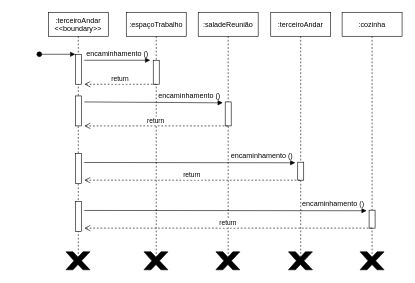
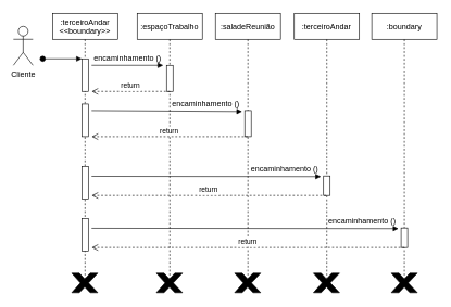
  <mxCell id="0" />
  <mxCell id="1" parent="0" />
  <mxCell id="2" value=":terceiroAndar&#10;&lt;&lt;boundary&gt;&gt;" style="shape=umlLifeline;perimeter=lifelinePerimeter;container=1;collapsible=0;recursiveResize=0;rounded=0;shadow=0;strokeWidth=1;" vertex="1" parent="1"><mxGeometry x="80" y="20" width="100" height="410" as="geometry" /></mxCell>
  <mxCell id="3" value="" style="points=[];perimeter=orthogonalPerimeter;rounded=0;shadow=0;strokeWidth=1;" vertex="1" parent="2"><mxGeometry x="45" y="70" width="10" height="50" as="geometry" /></mxCell>
  <mxCell id="4" value="" style="verticalAlign=bottom;startArrow=oval;endArrow=block;startSize=8;shadow=0;strokeWidth=1;" edge="1" parent="2" target="3"><mxGeometry x="0.167" y="10" relative="1" as="geometry"><mxPoint x="-15" y="70" as="sourcePoint" /><mxPoint as="offset" /></mxGeometry></mxCell>
  <mxCell id="5" value=":espaçoTrabalho" style="shape=umlLifeline;perimeter=lifelinePerimeter;container=1;collapsible=0;recursiveResize=0;rounded=0;shadow=0;strokeWidth=1;" vertex="1" parent="1"><mxGeometry x="210" y="20" width="100" height="420" as="geometry" /></mxCell>
  <mxCell id="6" value="" style="points=[];perimeter=orthogonalPerimeter;rounded=0;shadow=0;strokeWidth=1;" vertex="1" parent="5"><mxGeometry x="45" y="80" width="10" height="40" as="geometry" /></mxCell>
  <mxCell id="7" value="return" style="verticalAlign=bottom;endArrow=open;dashed=1;endSize=8;shadow=0;strokeWidth=1;" edge="1" parent="1"><mxGeometry relative="1" as="geometry"><mxPoint x="140" y="140" as="targetPoint" /><mxPoint x="260" y="140" as="sourcePoint" /><Array as="points" /></mxGeometry></mxCell>
  <mxCell id="8" value="" style="verticalAlign=bottom;endArrow=block;shadow=0;strokeWidth=1;" edge="1" parent="1"><mxGeometry relative="1" as="geometry"><mxPoint x="140" y="100" as="sourcePoint" /><mxPoint x="250" y="100" as="targetPoint" /></mxGeometry></mxCell>
+ <mxCell id="9" value="Cliente" style="shape=umlActor;verticalLabelPosition=bottom;verticalAlign=top;html=1;outlineConnect=0;" vertex="1" parent="1"><mxGeometry x="20" y="40" width="30" height="60" as="geometry" /></mxCell>
  <mxCell id="10" value="encaminhamento ()" style="text;html=1;align=center;verticalAlign=middle;resizable=0;points=[];autosize=1;strokeColor=none;" vertex="1" parent="1"><mxGeometry x="135" y="80" width="120" height="20" as="geometry" /></mxCell>
  <mxCell id="11" value="" style="verticalLabelPosition=bottom;verticalAlign=top;html=1;shape=mxgraph.basic.x;fillColor=#000000;" vertex="1" parent="1"><mxGeometry x="109.5" y="419.5" width="40" height="30" as="geometry" /></mxCell>
  <mxCell id="12" value=":saladeReunião" style="shape=umlLifeline;perimeter=lifelinePerimeter;container=1;collapsible=0;recursiveResize=0;rounded=0;shadow=0;strokeWidth=1;" vertex="1" parent="1"><mxGeometry x="330" y="20" width="100" height="420" as="geometry" /></mxCell>
  <mxCell id="13" value=":terceiroAndar" style="shape=umlLifeline;perimeter=lifelinePerimeter;container=1;collapsible=0;recursiveResize=0;rounded=0;shadow=0;strokeWidth=1;" vertex="1" parent="1"><mxGeometry x="451" y="20" width="100" height="410" as="geometry" /></mxCell>
  <mxCell id="14" value="" style="points=[];perimeter=orthogonalPerimeter;rounded=0;shadow=0;strokeWidth=1;" vertex="1" parent="1"><mxGeometry x="496" y="270" width="10" height="30" as="geometry" /></mxCell>
  <mxCell id="15" value="" style="verticalLabelPosition=bottom;verticalAlign=top;html=1;shape=mxgraph.basic.x;fillColor=#000000;" vertex="1" parent="1"><mxGeometry x="359.5" y="419.5" width="40" height="30" as="geometry" /></mxCell>
  <mxCell id="16" value="" style="endArrow=none;dashed=1;html=1;" edge="1" parent="1"><mxGeometry width="50" height="50" relative="1" as="geometry"><mxPoint x="130" y="285.5" as="sourcePoint" /><mxPoint x="129.5" y="270" as="targetPoint" /></mxGeometry></mxCell>
  <mxCell id="17" value="" style="verticalLabelPosition=bottom;verticalAlign=top;html=1;shape=mxgraph.basic.x;fillColor=#000000;" vertex="1" parent="1"><mxGeometry x="239.5" y="419.5" width="40" height="30" as="geometry" /></mxCell>
  <mxCell id="18" value="" style="points=[];perimeter=orthogonalPerimeter;rounded=0;shadow=0;strokeWidth=1;" vertex="1" parent="1"><mxGeometry x="125" y="255.5" width="10" height="50" as="geometry" /></mxCell>
  <mxCell id="19" value="" style="verticalLabelPosition=bottom;verticalAlign=top;html=1;shape=mxgraph.basic.x;fillColor=#000000;" vertex="1" parent="1"><mxGeometry x="480.5" y="419.5" width="40" height="30" as="geometry" /></mxCell>
  <mxCell id="20" value="encaminhamento ()" style="text;html=1;align=center;verticalAlign=middle;resizable=0;points=[];autosize=1;strokeColor=none;" vertex="1" parent="1"><mxGeometry x="376" y="250" width="120" height="20" as="geometry" /></mxCell>
  <mxCell id="21" value="" style="verticalAlign=bottom;endArrow=block;shadow=0;strokeWidth=1;entryX=-0.4;entryY=0.033;entryDx=0;entryDy=0;entryPerimeter=0;" edge="1" parent="1" target="14"><mxGeometry relative="1" as="geometry"><mxPoint x="140" y="270.5" as="sourcePoint" /><mxPoint x="245" y="270" as="targetPoint" /></mxGeometry></mxCell>
  <mxCell id="22" value="" style="points=[];perimeter=orthogonalPerimeter;rounded=0;shadow=0;strokeWidth=1;" vertex="1" parent="1"><mxGeometry x="125" y="159.5" width="10" height="50" as="geometry" /></mxCell>
  <mxCell id="23" value="" style="points=[];perimeter=orthogonalPerimeter;rounded=0;shadow=0;strokeWidth=1;" vertex="1" parent="1"><mxGeometry x="375" y="169.5" width="10" height="40" as="geometry" /></mxCell>
  <mxCell id="24" value="return" style="verticalAlign=bottom;endArrow=open;dashed=1;endSize=8;shadow=0;strokeWidth=1;" edge="1" parent="1" source="12"><mxGeometry relative="1" as="geometry"><mxPoint x="140" y="209.5" as="targetPoint" /><mxPoint x="260" y="209.5" as="sourcePoint" /><Array as="points" /></mxGeometry></mxCell>
  <mxCell id="25" value="" style="verticalAlign=bottom;endArrow=block;shadow=0;strokeWidth=1;entryX=0.967;entryY=1.075;entryDx=0;entryDy=0;entryPerimeter=0;" edge="1" parent="1" target="26"><mxGeometry relative="1" as="geometry"><mxPoint x="140" y="169.5" as="sourcePoint" /><mxPoint x="250" y="169.5" as="targetPoint" /></mxGeometry></mxCell>
  <mxCell id="26" value="encaminhamento ()" style="text;html=1;align=center;verticalAlign=middle;resizable=0;points=[];autosize=1;strokeColor=none;" vertex="1" parent="1"><mxGeometry x="255" y="149.5" width="120" height="20" as="geometry" /></mxCell>
- <mxCell id="27" value=":cozinha" style="shape=umlLifeline;perimeter=lifelinePerimeter;container=1;collapsible=0;recursiveResize=0;rounded=0;shadow=0;strokeWidth=1;" vertex="1" parent="1"><mxGeometry x="570" y="20" width="100" height="410" as="geometry" /></mxCell>
+ <mxCell id="27" value=":boundary" style="shape=umlLifeline;perimeter=lifelinePerimeter;container=1;collapsible=0;recursiveResize=0;rounded=0;shadow=0;strokeWidth=1;" vertex="1" parent="1"><mxGeometry x="570" y="20" width="100" height="410" as="geometry" /></mxCell>
  <mxCell id="28" value="" style="points=[];perimeter=orthogonalPerimeter;rounded=0;shadow=0;strokeWidth=1;" vertex="1" parent="1"><mxGeometry x="615" y="350" width="10" height="30" as="geometry" /></mxCell>
  <mxCell id="29" value="" style="endArrow=none;dashed=1;html=1;" edge="1" parent="1"><mxGeometry width="50" height="50" relative="1" as="geometry"><mxPoint x="130" y="365.5" as="sourcePoint" /><mxPoint x="129.5" y="350" as="targetPoint" /></mxGeometry></mxCell>
  <mxCell id="30" value="" style="points=[];perimeter=orthogonalPerimeter;rounded=0;shadow=0;strokeWidth=1;" vertex="1" parent="1"><mxGeometry x="125" y="335.5" width="10" height="50" as="geometry" /></mxCell>
  <mxCell id="31" value="encaminhamento ()" style="text;html=1;align=center;verticalAlign=middle;resizable=0;points=[];autosize=1;strokeColor=none;" vertex="1" parent="1"><mxGeometry x="495" y="330" width="120" height="20" as="geometry" /></mxCell>
  <mxCell id="32" value="" style="verticalAlign=bottom;endArrow=block;shadow=0;strokeWidth=1;entryX=-0.4;entryY=0.033;entryDx=0;entryDy=0;entryPerimeter=0;" edge="1" parent="1" target="28"><mxGeometry relative="1" as="geometry"><mxPoint x="140" y="350.5" as="sourcePoint" /><mxPoint x="245" y="350" as="targetPoint" /></mxGeometry></mxCell>
  <mxCell id="33" value="" style="verticalLabelPosition=bottom;verticalAlign=top;html=1;shape=mxgraph.basic.x;fillColor=#000000;" vertex="1" parent="1"><mxGeometry x="600" y="419.5" width="40" height="30" as="geometry" /></mxCell>
  <mxCell id="34" value="return" style="verticalAlign=bottom;endArrow=open;dashed=1;endSize=8;shadow=0;strokeWidth=1;" edge="1" parent="1"><mxGeometry relative="1" as="geometry"><mxPoint x="140" y="300" as="targetPoint" /><mxPoint x="499.75" y="300" as="sourcePoint" /><Array as="points" /></mxGeometry></mxCell>
  <mxCell id="35" value="return" style="verticalAlign=bottom;endArrow=open;dashed=1;endSize=8;shadow=0;strokeWidth=1;" edge="1" parent="1"><mxGeometry relative="1" as="geometry"><mxPoint x="140" y="380" as="targetPoint" /><mxPoint x="620" y="380" as="sourcePoint" /><Array as="points" /></mxGeometry></mxCell>
